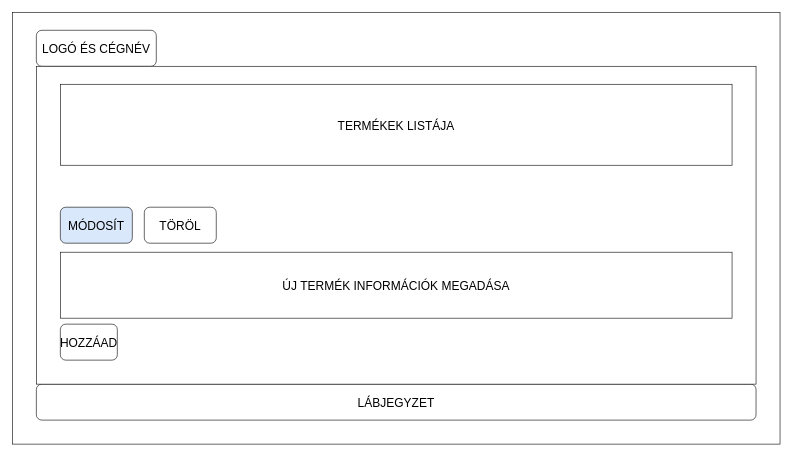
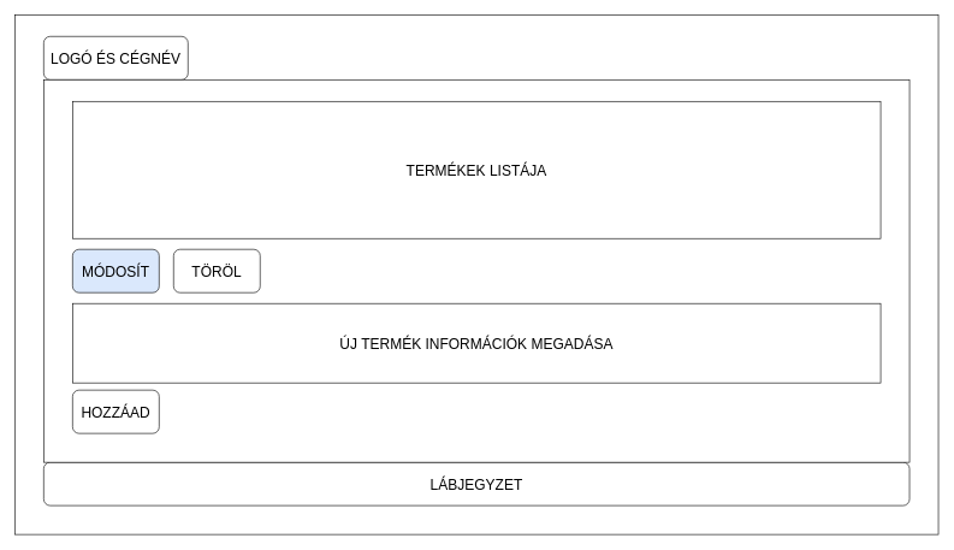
  <mxCell id="0" />
  <mxCell id="1" parent="0" />
  <mxCell id="2" value="" style="rounded=0;whiteSpace=wrap;html=1;fontSize=20;" parent="1" vertex="1"><mxGeometry width="1280" height="720" as="geometry" x="20" y="20" /></mxCell>
  <mxCell id="3" value="LÁBJEGYZET" style="rounded=1;whiteSpace=wrap;html=1;fontSize=20;" parent="1" vertex="1"><mxGeometry x="60" y="640" width="1200" height="60" as="geometry" /></mxCell>
  <mxCell id="4" value="LOGÓ ÉS CÉGNÉV" style="rounded=1;whiteSpace=wrap;html=1;fontSize=20;" parent="1" vertex="1"><mxGeometry x="60" y="50" width="200" height="60" as="geometry" /></mxCell>
  <mxCell id="5" value="" style="rounded=0;whiteSpace=wrap;html=1;fontSize=20;" parent="1" vertex="1"><mxGeometry x="60" y="110" width="1200" height="530" as="geometry" /></mxCell>
- <mxCell id="6" value="TERMÉKEK LISTÁJA" style="rounded=0;whiteSpace=wrap;html=1;fontSize=20;" parent="1" vertex="1"><mxGeometry x="100" y="140" width="1120" height="135" as="geometry" /></mxCell>
+ <mxCell id="6" value="TERMÉKEK LISTÁJA" style="rounded=0;whiteSpace=wrap;html=1;fontSize=20;" parent="1" vertex="1"><mxGeometry x="100" y="140" width="1120" height="190" as="geometry" /></mxCell>
  <mxCell id="7" value="TÖRÖL" style="rounded=1;whiteSpace=wrap;html=1;fontSize=20;" parent="1" vertex="1"><mxGeometry x="240" y="345" width="120" height="60" as="geometry" /></mxCell>
  <mxCell id="8" value="MÓDOSÍT" style="rounded=1;whiteSpace=wrap;html=1;fontSize=20;fillColor=#dae8fc;" parent="1" vertex="1"><mxGeometry x="100" y="345" width="120" height="60" as="geometry" /></mxCell>
  <mxCell id="9" value="ÚJ TERMÉK INFORMÁCIÓK MEGADÁSA" style="rounded=0;whiteSpace=wrap;html=1;fontSize=20;" parent="1" vertex="1"><mxGeometry x="100" y="420" width="1120" height="110" as="geometry" /></mxCell>
- <mxCell id="10" value="HOZZÁAD" style="rounded=1;whiteSpace=wrap;html=1;fontSize=20;" parent="1" vertex="1"><mxGeometry x="100" y="540" width="95" height="60" as="geometry" /></mxCell>
+ <mxCell id="10" value="HOZZÁAD" style="rounded=1;whiteSpace=wrap;html=1;fontSize=20;" parent="1" vertex="1"><mxGeometry x="100" y="540" width="120" height="60" as="geometry" /></mxCell>
